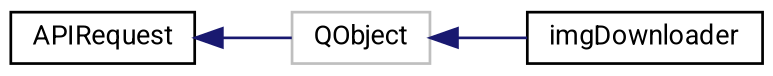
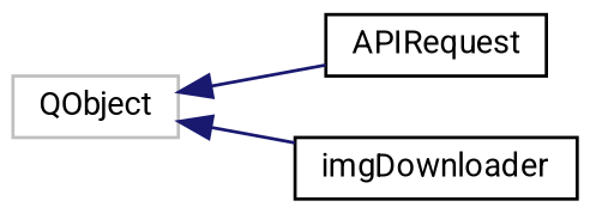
  digraph {
    fontname=Roboto
    rankdir=LR
    node [color=black fillcolor=white fontname=Roboto fontsize=10 shape=record style=filled]
    edge [color=midnightblue dir=back fontname=Roboto fontsize=10 labelfontname=Helvetica labelfontsize=10 style=solid]
    n1 [color=grey75 height=0.2 label=QObject width=0.4]
    n2 [height=0.2 label=APIRequest width=0.4]
    n3 [height=0.2 label=imgDownloader width=0.4]
-   n2 -> n1
+   n1 -> n2
    n1 -> n3
  }
